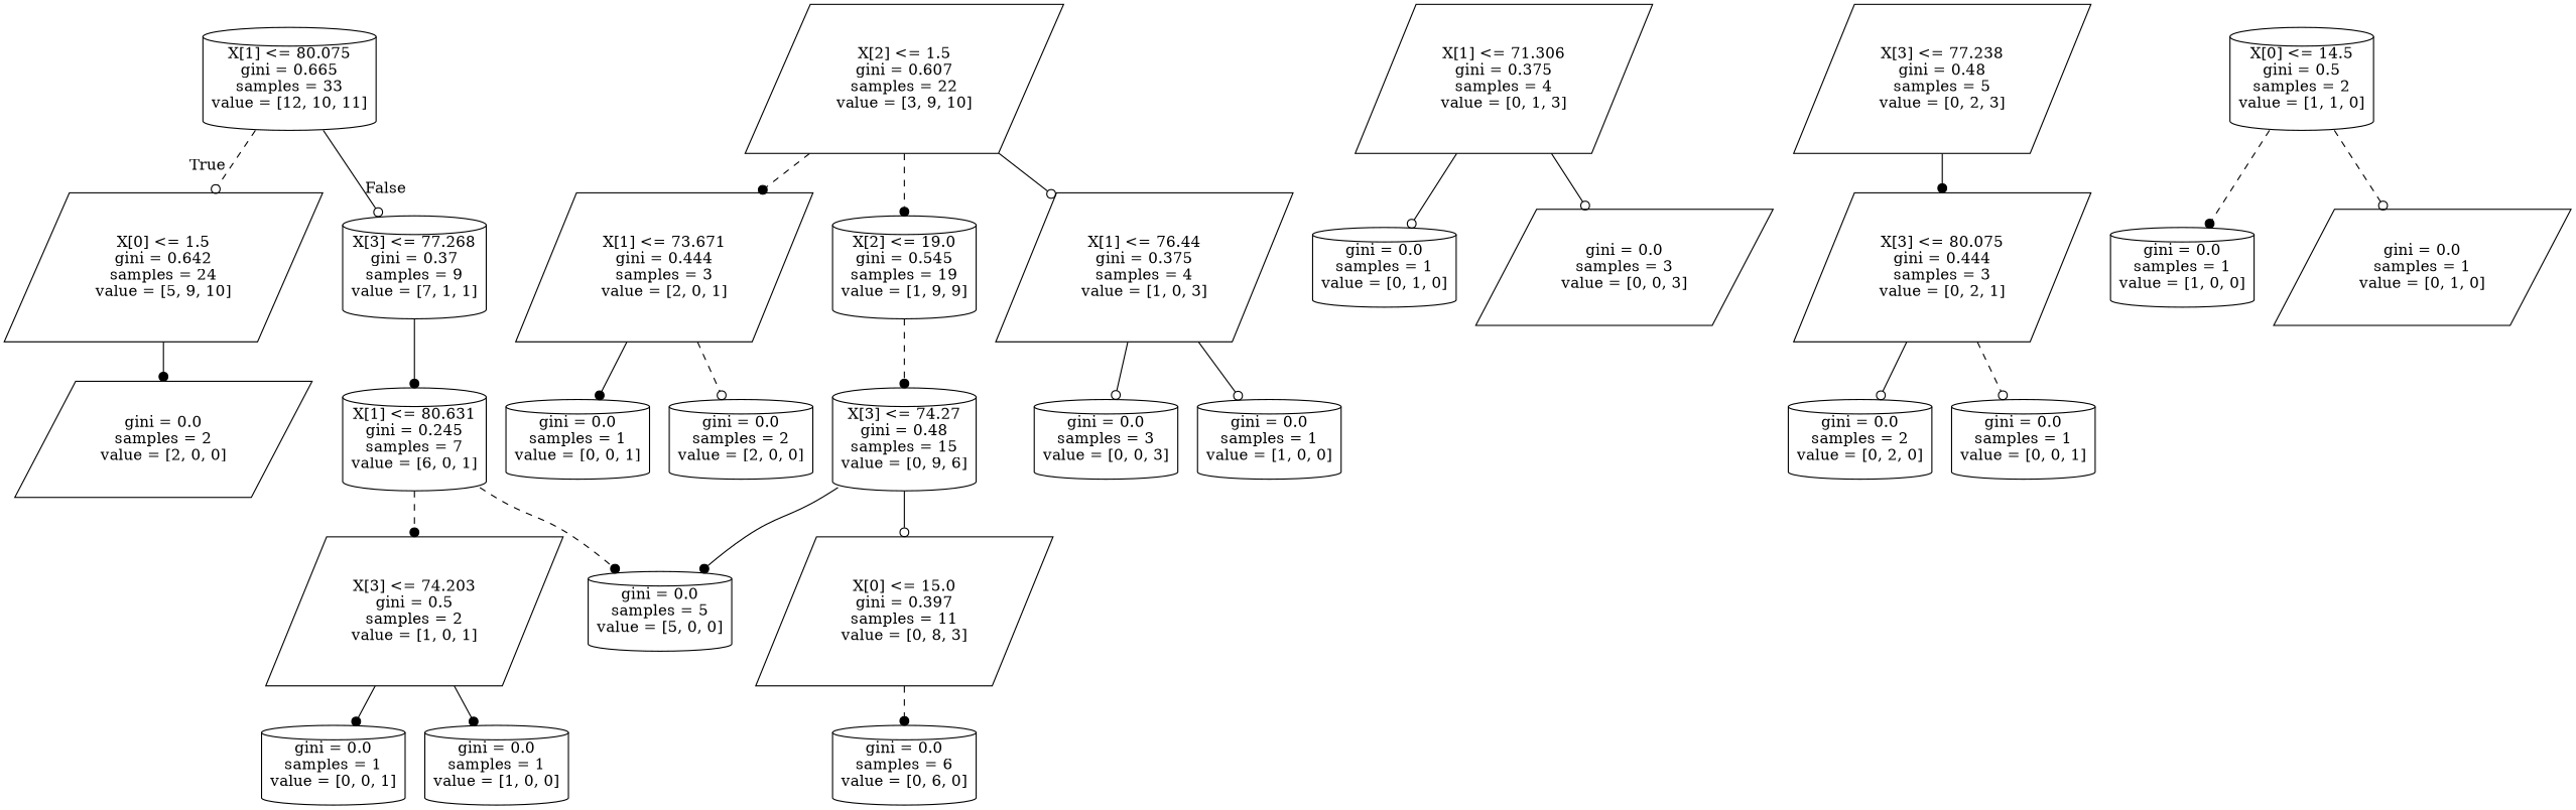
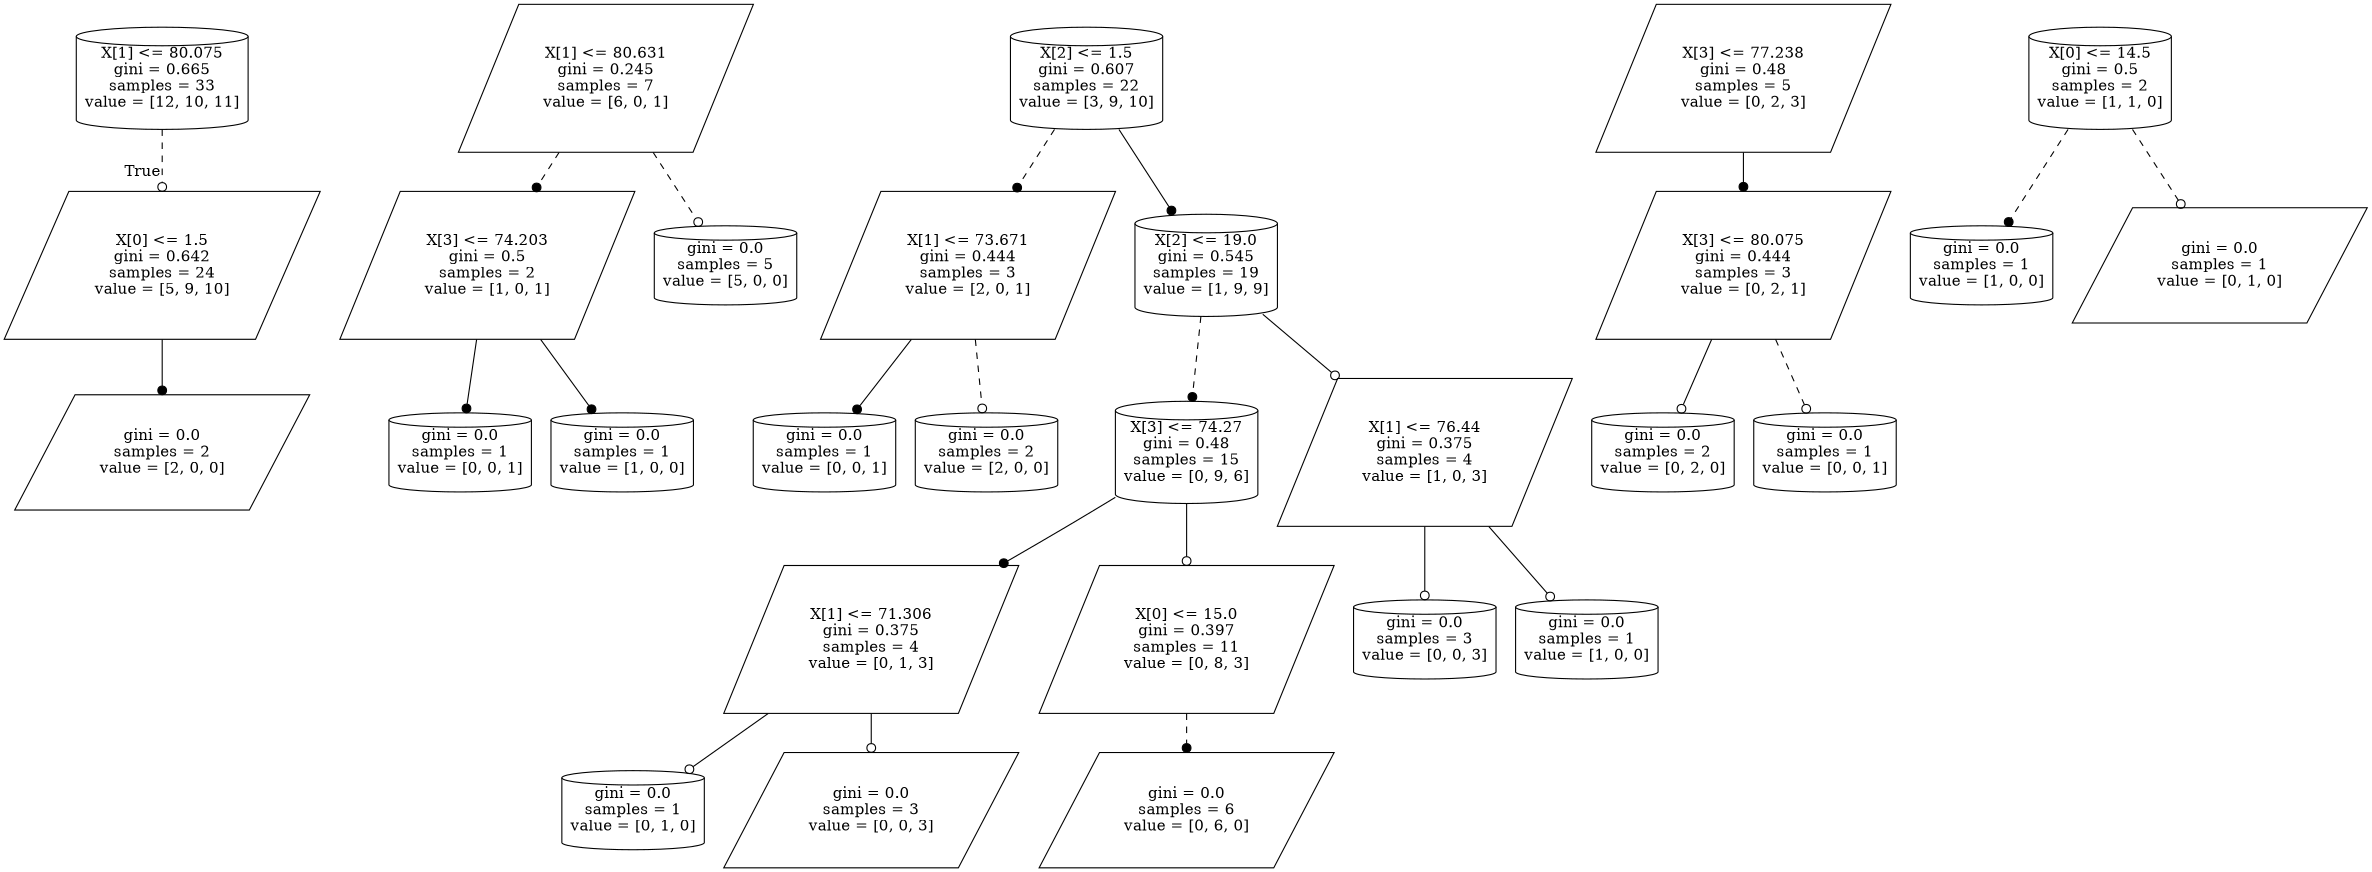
  digraph {
    node [shape=cylinder]
    edge [arrowhead=odot style=solid]
    n1 [label="X[1] <= 80.075\ngini = 0.665\nsamples = 33\nvalue = [12, 10, 11]"]
    n2 [label="X[0] <= 1.5\ngini = 0.642\nsamples = 24\nvalue = [5, 9, 10]" shape=parallelogram]
-   n3 [label="X[3] <= 77.268\ngini = 0.37\nsamples = 9\nvalue = [7, 1, 1]"]
    n4 [label="gini = 0.0\nsamples = 2\nvalue = [2, 0, 0]" shape=parallelogram]
-   n5 [label="X[1] <= 80.631\ngini = 0.245\nsamples = 7\nvalue = [6, 0, 1]"]
-   n6 [label="X[2] <= 1.5\ngini = 0.607\nsamples = 22\nvalue = [3, 9, 10]" shape=parallelogram]
+   n5 [label="X[1] <= 80.631\ngini = 0.245\nsamples = 7\nvalue = [6, 0, 1]" shape=parallelogram]
+   n6 [label="X[2] <= 1.5\ngini = 0.607\nsamples = 22\nvalue = [3, 9, 10]"]
    n7 [label="X[1] <= 73.671\ngini = 0.444\nsamples = 3\nvalue = [2, 0, 1]" shape=parallelogram]
    n8 [label="X[2] <= 19.0\ngini = 0.545\nsamples = 19\nvalue = [1, 9, 9]"]
    n9 [label="gini = 0.0\nsamples = 1\nvalue = [0, 0, 1]"]
    n10 [label="gini = 0.0\nsamples = 2\nvalue = [2, 0, 0]"]
    n11 [label="X[3] <= 74.27\ngini = 0.48\nsamples = 15\nvalue = [0, 9, 6]"]
    n12 [label="X[1] <= 76.44\ngini = 0.375\nsamples = 4\nvalue = [1, 0, 3]" shape=parallelogram]
    n13 [label="X[1] <= 71.306\ngini = 0.375\nsamples = 4\nvalue = [0, 1, 3]" shape=parallelogram]
    n14 [label="X[0] <= 15.0\ngini = 0.397\nsamples = 11\nvalue = [0, 8, 3]" shape=parallelogram]
    n15 [label="gini = 0.0\nsamples = 3\nvalue = [0, 0, 3]"]
    n16 [label="gini = 0.0\nsamples = 1\nvalue = [1, 0, 0]"]
    n17 [label="gini = 0.0\nsamples = 1\nvalue = [0, 1, 0]"]
    n18 [label="gini = 0.0\nsamples = 3\nvalue = [0, 0, 3]" shape=parallelogram]
-   n19 [label="gini = 0.0\nsamples = 6\nvalue = [0, 6, 0]"]
+   n19 [label="gini = 0.0\nsamples = 6\nvalue = [0, 6, 0]" shape=parallelogram]
    n20 [label="X[3] <= 77.238\ngini = 0.48\nsamples = 5\nvalue = [0, 2, 3]" shape=parallelogram]
    n21 [label="X[3] <= 80.075\ngini = 0.444\nsamples = 3\nvalue = [0, 2, 1]" shape=parallelogram]
    n22 [label="gini = 0.0\nsamples = 2\nvalue = [0, 2, 0]"]
    n23 [label="gini = 0.0\nsamples = 1\nvalue = [0, 0, 1]"]
    n24 [label="X[3] <= 74.203\ngini = 0.5\nsamples = 2\nvalue = [1, 0, 1]" shape=parallelogram]
    n25 [label="gini = 0.0\nsamples = 5\nvalue = [5, 0, 0]"]
    n26 [label="X[0] <= 14.5\ngini = 0.5\nsamples = 2\nvalue = [1, 1, 0]"]
    n27 [label="gini = 0.0\nsamples = 1\nvalue = [1, 0, 0]"]
    n28 [label="gini = 0.0\nsamples = 1\nvalue = [0, 1, 0]" shape=parallelogram]
    n29 [label="gini = 0.0\nsamples = 1\nvalue = [0, 0, 1]"]
    n30 [label="gini = 0.0\nsamples = 1\nvalue = [1, 0, 0]"]
    n1 -> n2 [headlabel=True labelangle=45 labeldistance=2.5 style=dashed]
-   n1 -> n3 [headlabel=False labelangle=-45 labeldistance=2.5]
    n2 -> n4 [arrowhead=dot]
-   n3 -> n5 [arrowhead=dot]
    n5 -> n24 [arrowhead=dot style=dashed]
-   n5 -> n25 [arrowhead=dot style=dashed]
+   n5 -> n25 [style=dashed]
    n6 -> n7 [arrowhead=dot style=dashed]
-   n6 -> n8 [arrowhead=dot style=dashed]
+   n6 -> n8 [arrowhead=dot]
    n7 -> n9 [arrowhead=dot]
    n7 -> n10 [style=dashed]
    n8 -> n11 [arrowhead=dot style=dashed]
-   n6 -> n12
-   n11 -> n25 [arrowhead=dot]
+   n8 -> n12
+   n11 -> n13 [arrowhead=dot]
    n11 -> n14
    n12 -> n15
    n12 -> n16
    n13 -> n17
    n13 -> n18
    n14 -> n19 [arrowhead=dot style=dashed]
    n20 -> n21 [arrowhead=dot]
    n21 -> n22
    n21 -> n23 [style=dashed]
    n24 -> n29 [arrowhead=dot]
    n24 -> n30 [arrowhead=dot]
    n26 -> n27 [arrowhead=dot style=dashed]
    n26 -> n28 [style=dashed]
  }
